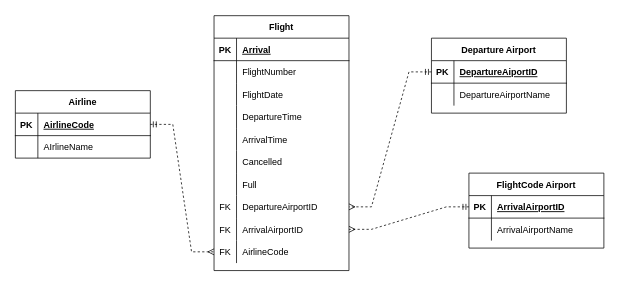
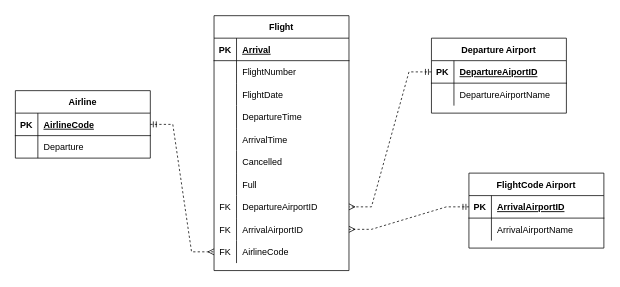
  <mxCell id="0" />
  <mxCell id="1" parent="0" />
  <mxCell id="2" value="Airline" style="shape=table;startSize=30;container=1;collapsible=1;childLayout=tableLayout;fixedRows=1;rowLines=0;fontStyle=1;align=center;resizeLast=1;" parent="1" vertex="1"><mxGeometry x="20" y="120" width="180" height="90" as="geometry" /></mxCell>
  <mxCell id="3" value="" style="shape=tableRow;horizontal=0;startSize=0;swimlaneHead=0;swimlaneBody=0;fillColor=none;collapsible=0;dropTarget=0;points=[[0,0.5],[1,0.5]];portConstraint=eastwest;top=0;left=0;right=0;bottom=1;" parent="2" vertex="1"><mxGeometry y="30" width="180" height="30" as="geometry" /></mxCell>
  <mxCell id="4" value="PK" style="shape=partialRectangle;connectable=0;fillColor=none;top=0;left=0;bottom=0;right=0;fontStyle=1;overflow=hidden;" parent="3" vertex="1"><mxGeometry width="30" height="30" as="geometry"><mxRectangle width="30" height="30" as="alternateBounds" /></mxGeometry></mxCell>
  <mxCell id="5" value="AirlineCode" style="shape=partialRectangle;connectable=0;fillColor=none;top=0;left=0;bottom=0;right=0;align=left;spacingLeft=6;fontStyle=5;overflow=hidden;" parent="3" vertex="1"><mxGeometry x="30" width="150" height="30" as="geometry"><mxRectangle width="150" height="30" as="alternateBounds" /></mxGeometry></mxCell>
  <mxCell id="6" value="" style="shape=tableRow;horizontal=0;startSize=0;swimlaneHead=0;swimlaneBody=0;fillColor=none;collapsible=0;dropTarget=0;points=[[0,0.5],[1,0.5]];portConstraint=eastwest;top=0;left=0;right=0;bottom=0;" parent="2" vertex="1"><mxGeometry y="60" width="180" height="30" as="geometry" /></mxCell>
  <mxCell id="7" value="" style="shape=partialRectangle;connectable=0;fillColor=none;top=0;left=0;bottom=0;right=0;editable=1;overflow=hidden;" parent="6" vertex="1"><mxGeometry width="30" height="30" as="geometry"><mxRectangle width="30" height="30" as="alternateBounds" /></mxGeometry></mxCell>
- <mxCell id="8" value="AIrlineName" style="shape=partialRectangle;connectable=0;fillColor=none;top=0;left=0;bottom=0;right=0;align=left;spacingLeft=6;overflow=hidden;" parent="6" vertex="1"><mxGeometry x="30" width="150" height="30" as="geometry"><mxRectangle width="150" height="30" as="alternateBounds" /></mxGeometry></mxCell>
+ <mxCell id="8" value="Departure" style="shape=partialRectangle;connectable=0;fillColor=none;top=0;left=0;bottom=0;right=0;align=left;spacingLeft=6;overflow=hidden;" parent="6" vertex="1"><mxGeometry x="30" width="150" height="30" as="geometry"><mxRectangle width="150" height="30" as="alternateBounds" /></mxGeometry></mxCell>
  <mxCell id="9" value="Flight" style="shape=table;startSize=30;container=1;collapsible=1;childLayout=tableLayout;fixedRows=1;rowLines=0;fontStyle=1;align=center;resizeLast=1;" parent="1" vertex="1"><mxGeometry x="285" y="20" width="180" height="340" as="geometry" /></mxCell>
  <mxCell id="10" value="" style="shape=tableRow;horizontal=0;startSize=0;swimlaneHead=0;swimlaneBody=0;fillColor=none;collapsible=0;dropTarget=0;points=[[0,0.5],[1,0.5]];portConstraint=eastwest;top=0;left=0;right=0;bottom=1;" parent="9" vertex="1"><mxGeometry y="30" width="180" height="30" as="geometry" /></mxCell>
  <mxCell id="11" value="PK" style="shape=partialRectangle;connectable=0;fillColor=none;top=0;left=0;bottom=0;right=0;fontStyle=1;overflow=hidden;" parent="10" vertex="1"><mxGeometry width="30" height="30" as="geometry"><mxRectangle width="30" height="30" as="alternateBounds" /></mxGeometry></mxCell>
  <mxCell id="12" value="Arrival" style="shape=partialRectangle;connectable=0;fillColor=none;top=0;left=0;bottom=0;right=0;align=left;spacingLeft=6;fontStyle=5;overflow=hidden;" parent="10" vertex="1"><mxGeometry x="30" width="150" height="30" as="geometry"><mxRectangle width="150" height="30" as="alternateBounds" /></mxGeometry></mxCell>
  <mxCell id="13" value="" style="shape=tableRow;horizontal=0;startSize=0;swimlaneHead=0;swimlaneBody=0;fillColor=none;collapsible=0;dropTarget=0;points=[[0,0.5],[1,0.5]];portConstraint=eastwest;top=0;left=0;right=0;bottom=0;" parent="9" vertex="1"><mxGeometry y="60" width="180" height="30" as="geometry" /></mxCell>
  <mxCell id="14" value="" style="shape=partialRectangle;connectable=0;fillColor=none;top=0;left=0;bottom=0;right=0;editable=1;overflow=hidden;" parent="13" vertex="1"><mxGeometry width="30" height="30" as="geometry"><mxRectangle width="30" height="30" as="alternateBounds" /></mxGeometry></mxCell>
  <mxCell id="15" value="FlightNumber" style="shape=partialRectangle;connectable=0;fillColor=none;top=0;left=0;bottom=0;right=0;align=left;spacingLeft=6;overflow=hidden;" parent="13" vertex="1"><mxGeometry x="30" width="150" height="30" as="geometry"><mxRectangle width="150" height="30" as="alternateBounds" /></mxGeometry></mxCell>
  <mxCell id="16" value="" style="shape=tableRow;horizontal=0;startSize=0;swimlaneHead=0;swimlaneBody=0;fillColor=none;collapsible=0;dropTarget=0;points=[[0,0.5],[1,0.5]];portConstraint=eastwest;top=0;left=0;right=0;bottom=0;" parent="9" vertex="1"><mxGeometry y="90" width="180" height="30" as="geometry" /></mxCell>
  <mxCell id="17" value="" style="shape=partialRectangle;connectable=0;fillColor=none;top=0;left=0;bottom=0;right=0;editable=1;overflow=hidden;" parent="16" vertex="1"><mxGeometry width="30" height="30" as="geometry"><mxRectangle width="30" height="30" as="alternateBounds" /></mxGeometry></mxCell>
  <mxCell id="18" value="FlightDate" style="shape=partialRectangle;connectable=0;fillColor=none;top=0;left=0;bottom=0;right=0;align=left;spacingLeft=6;overflow=hidden;" parent="16" vertex="1"><mxGeometry x="30" width="150" height="30" as="geometry"><mxRectangle width="150" height="30" as="alternateBounds" /></mxGeometry></mxCell>
  <mxCell id="19" value="" style="shape=tableRow;horizontal=0;startSize=0;swimlaneHead=0;swimlaneBody=0;fillColor=none;collapsible=0;dropTarget=0;points=[[0,0.5],[1,0.5]];portConstraint=eastwest;top=0;left=0;right=0;bottom=0;" parent="9" vertex="1"><mxGeometry y="120" width="180" height="30" as="geometry" /></mxCell>
  <mxCell id="20" value="" style="shape=partialRectangle;connectable=0;fillColor=none;top=0;left=0;bottom=0;right=0;editable=1;overflow=hidden;" parent="19" vertex="1"><mxGeometry width="30" height="30" as="geometry"><mxRectangle width="30" height="30" as="alternateBounds" /></mxGeometry></mxCell>
  <mxCell id="21" value="DepartureTime" style="shape=partialRectangle;connectable=0;fillColor=none;top=0;left=0;bottom=0;right=0;align=left;spacingLeft=6;overflow=hidden;" parent="19" vertex="1"><mxGeometry x="30" width="150" height="30" as="geometry"><mxRectangle width="150" height="30" as="alternateBounds" /></mxGeometry></mxCell>
  <mxCell id="22" value="" style="shape=tableRow;horizontal=0;startSize=0;swimlaneHead=0;swimlaneBody=0;fillColor=none;collapsible=0;dropTarget=0;points=[[0,0.5],[1,0.5]];portConstraint=eastwest;top=0;left=0;right=0;bottom=0;" parent="9" vertex="1"><mxGeometry y="150" width="180" height="30" as="geometry" /></mxCell>
  <mxCell id="23" value="" style="shape=partialRectangle;connectable=0;fillColor=none;top=0;left=0;bottom=0;right=0;editable=1;overflow=hidden;" parent="22" vertex="1"><mxGeometry width="30" height="30" as="geometry"><mxRectangle width="30" height="30" as="alternateBounds" /></mxGeometry></mxCell>
  <mxCell id="24" value="ArrivalTime" style="shape=partialRectangle;connectable=0;fillColor=none;top=0;left=0;bottom=0;right=0;align=left;spacingLeft=6;overflow=hidden;" parent="22" vertex="1"><mxGeometry x="30" width="150" height="30" as="geometry"><mxRectangle width="150" height="30" as="alternateBounds" /></mxGeometry></mxCell>
  <mxCell id="25" value="" style="shape=tableRow;horizontal=0;startSize=0;swimlaneHead=0;swimlaneBody=0;fillColor=none;collapsible=0;dropTarget=0;points=[[0,0.5],[1,0.5]];portConstraint=eastwest;top=0;left=0;right=0;bottom=0;" parent="9" vertex="1"><mxGeometry y="180" width="180" height="30" as="geometry" /></mxCell>
  <mxCell id="26" value="" style="shape=partialRectangle;connectable=0;fillColor=none;top=0;left=0;bottom=0;right=0;editable=1;overflow=hidden;" parent="25" vertex="1"><mxGeometry width="30" height="30" as="geometry"><mxRectangle width="30" height="30" as="alternateBounds" /></mxGeometry></mxCell>
  <mxCell id="27" value="Cancelled" style="shape=partialRectangle;connectable=0;fillColor=none;top=0;left=0;bottom=0;right=0;align=left;spacingLeft=6;overflow=hidden;" parent="25" vertex="1"><mxGeometry x="30" width="150" height="30" as="geometry"><mxRectangle width="150" height="30" as="alternateBounds" /></mxGeometry></mxCell>
  <mxCell id="28" value="" style="shape=tableRow;horizontal=0;startSize=0;swimlaneHead=0;swimlaneBody=0;fillColor=none;collapsible=0;dropTarget=0;points=[[0,0.5],[1,0.5]];portConstraint=eastwest;top=0;left=0;right=0;bottom=0;" parent="9" vertex="1"><mxGeometry y="210" width="180" height="30" as="geometry" /></mxCell>
  <mxCell id="29" value="" style="shape=partialRectangle;connectable=0;fillColor=none;top=0;left=0;bottom=0;right=0;editable=1;overflow=hidden;" parent="28" vertex="1"><mxGeometry width="30" height="30" as="geometry"><mxRectangle width="30" height="30" as="alternateBounds" /></mxGeometry></mxCell>
  <mxCell id="30" value="Full" style="shape=partialRectangle;connectable=0;fillColor=none;top=0;left=0;bottom=0;right=0;align=left;spacingLeft=6;overflow=hidden;" parent="28" vertex="1"><mxGeometry x="30" width="150" height="30" as="geometry"><mxRectangle width="150" height="30" as="alternateBounds" /></mxGeometry></mxCell>
  <mxCell id="31" value="" style="shape=tableRow;horizontal=0;startSize=0;swimlaneHead=0;swimlaneBody=0;fillColor=none;collapsible=0;dropTarget=0;points=[[0,0.5],[1,0.5]];portConstraint=eastwest;top=0;left=0;right=0;bottom=0;" parent="9" vertex="1"><mxGeometry y="240" width="180" height="30" as="geometry" /></mxCell>
  <mxCell id="32" value="FK" style="shape=partialRectangle;connectable=0;fillColor=none;top=0;left=0;bottom=0;right=0;fontStyle=0;overflow=hidden;" parent="31" vertex="1"><mxGeometry width="30" height="30" as="geometry"><mxRectangle width="30" height="30" as="alternateBounds" /></mxGeometry></mxCell>
  <mxCell id="33" value="DepartureAirportID" style="shape=partialRectangle;connectable=0;fillColor=none;top=0;left=0;bottom=0;right=0;align=left;spacingLeft=6;fontStyle=0;overflow=hidden;" parent="31" vertex="1"><mxGeometry x="30" width="150" height="30" as="geometry"><mxRectangle width="150" height="30" as="alternateBounds" /></mxGeometry></mxCell>
  <mxCell id="34" value="" style="shape=tableRow;horizontal=0;startSize=0;swimlaneHead=0;swimlaneBody=0;fillColor=none;collapsible=0;dropTarget=0;points=[[0,0.5],[1,0.5]];portConstraint=eastwest;top=0;left=0;right=0;bottom=0;" parent="9" vertex="1"><mxGeometry y="270" width="180" height="30" as="geometry" /></mxCell>
  <mxCell id="35" value="FK" style="shape=partialRectangle;connectable=0;fillColor=none;top=0;left=0;bottom=0;right=0;fontStyle=0;overflow=hidden;" parent="34" vertex="1"><mxGeometry width="30" height="30" as="geometry"><mxRectangle width="30" height="30" as="alternateBounds" /></mxGeometry></mxCell>
  <mxCell id="36" value="ArrivalAirportID" style="shape=partialRectangle;connectable=0;fillColor=none;top=0;left=0;bottom=0;right=0;align=left;spacingLeft=6;fontStyle=0;overflow=hidden;" parent="34" vertex="1"><mxGeometry x="30" width="150" height="30" as="geometry"><mxRectangle width="150" height="30" as="alternateBounds" /></mxGeometry></mxCell>
  <mxCell id="37" value="" style="shape=tableRow;horizontal=0;startSize=0;swimlaneHead=0;swimlaneBody=0;fillColor=none;collapsible=0;dropTarget=0;points=[[0,0.5],[1,0.5]];portConstraint=eastwest;top=0;left=0;right=0;bottom=0;" parent="9" vertex="1"><mxGeometry y="300" width="180" height="30" as="geometry" /></mxCell>
  <mxCell id="38" value="FK" style="shape=partialRectangle;connectable=0;fillColor=none;top=0;left=0;bottom=0;right=0;fontStyle=0;overflow=hidden;" parent="37" vertex="1"><mxGeometry width="30" height="30" as="geometry"><mxRectangle width="30" height="30" as="alternateBounds" /></mxGeometry></mxCell>
  <mxCell id="39" value="AirlineCode" style="shape=partialRectangle;connectable=0;fillColor=none;top=0;left=0;bottom=0;right=0;align=left;spacingLeft=6;fontStyle=0;overflow=hidden;" parent="37" vertex="1"><mxGeometry x="30" width="150" height="30" as="geometry"><mxRectangle width="150" height="30" as="alternateBounds" /></mxGeometry></mxCell>
  <mxCell id="40" value="Departure Airport" style="shape=table;startSize=30;container=1;collapsible=1;childLayout=tableLayout;fixedRows=1;rowLines=0;fontStyle=1;align=center;resizeLast=1;" parent="1" vertex="1"><mxGeometry x="575" y="50" width="180" height="100" as="geometry" /></mxCell>
  <mxCell id="41" value="" style="shape=tableRow;horizontal=0;startSize=0;swimlaneHead=0;swimlaneBody=0;fillColor=none;collapsible=0;dropTarget=0;points=[[0,0.5],[1,0.5]];portConstraint=eastwest;top=0;left=0;right=0;bottom=1;" parent="40" vertex="1"><mxGeometry y="30" width="180" height="30" as="geometry" /></mxCell>
  <mxCell id="42" value="PK" style="shape=partialRectangle;connectable=0;fillColor=none;top=0;left=0;bottom=0;right=0;fontStyle=1;overflow=hidden;" parent="41" vertex="1"><mxGeometry width="30" height="30" as="geometry"><mxRectangle width="30" height="30" as="alternateBounds" /></mxGeometry></mxCell>
  <mxCell id="43" value="DepartureAiportID" style="shape=partialRectangle;connectable=0;fillColor=none;top=0;left=0;bottom=0;right=0;align=left;spacingLeft=6;fontStyle=5;overflow=hidden;" parent="41" vertex="1"><mxGeometry x="30" width="150" height="30" as="geometry"><mxRectangle width="150" height="30" as="alternateBounds" /></mxGeometry></mxCell>
  <mxCell id="44" value="" style="shape=tableRow;horizontal=0;startSize=0;swimlaneHead=0;swimlaneBody=0;fillColor=none;collapsible=0;dropTarget=0;points=[[0,0.5],[1,0.5]];portConstraint=eastwest;top=0;left=0;right=0;bottom=0;" parent="40" vertex="1"><mxGeometry y="60" width="180" height="30" as="geometry" /></mxCell>
  <mxCell id="45" value="" style="shape=partialRectangle;connectable=0;fillColor=none;top=0;left=0;bottom=0;right=0;editable=1;overflow=hidden;" parent="44" vertex="1"><mxGeometry width="30" height="30" as="geometry"><mxRectangle width="30" height="30" as="alternateBounds" /></mxGeometry></mxCell>
  <mxCell id="46" value="DepartureAirportName" style="shape=partialRectangle;connectable=0;fillColor=none;top=0;left=0;bottom=0;right=0;align=left;spacingLeft=6;overflow=hidden;" parent="44" vertex="1"><mxGeometry x="30" width="150" height="30" as="geometry"><mxRectangle width="150" height="30" as="alternateBounds" /></mxGeometry></mxCell>
  <mxCell id="47" value="FlightCode Airport" style="shape=table;startSize=30;container=1;collapsible=1;childLayout=tableLayout;fixedRows=1;rowLines=0;fontStyle=1;align=center;resizeLast=1;" parent="1" vertex="1"><mxGeometry x="625" y="230" width="180" height="100" as="geometry" /></mxCell>
  <mxCell id="48" value="" style="shape=tableRow;horizontal=0;startSize=0;swimlaneHead=0;swimlaneBody=0;fillColor=none;collapsible=0;dropTarget=0;points=[[0,0.5],[1,0.5]];portConstraint=eastwest;top=0;left=0;right=0;bottom=1;" parent="47" vertex="1"><mxGeometry y="30" width="180" height="30" as="geometry" /></mxCell>
  <mxCell id="49" value="PK" style="shape=partialRectangle;connectable=0;fillColor=none;top=0;left=0;bottom=0;right=0;fontStyle=1;overflow=hidden;" parent="48" vertex="1"><mxGeometry width="30" height="30" as="geometry"><mxRectangle width="30" height="30" as="alternateBounds" /></mxGeometry></mxCell>
  <mxCell id="50" value="ArrivalAirportID" style="shape=partialRectangle;connectable=0;fillColor=none;top=0;left=0;bottom=0;right=0;align=left;spacingLeft=6;fontStyle=5;overflow=hidden;" parent="48" vertex="1"><mxGeometry x="30" width="150" height="30" as="geometry"><mxRectangle width="150" height="30" as="alternateBounds" /></mxGeometry></mxCell>
  <mxCell id="51" value="" style="shape=tableRow;horizontal=0;startSize=0;swimlaneHead=0;swimlaneBody=0;fillColor=none;collapsible=0;dropTarget=0;points=[[0,0.5],[1,0.5]];portConstraint=eastwest;top=0;left=0;right=0;bottom=0;" parent="47" vertex="1"><mxGeometry y="60" width="180" height="30" as="geometry" /></mxCell>
  <mxCell id="52" value="" style="shape=partialRectangle;connectable=0;fillColor=none;top=0;left=0;bottom=0;right=0;editable=1;overflow=hidden;" parent="51" vertex="1"><mxGeometry width="30" height="30" as="geometry"><mxRectangle width="30" height="30" as="alternateBounds" /></mxGeometry></mxCell>
  <mxCell id="53" value="ArrivalAirportName" style="shape=partialRectangle;connectable=0;fillColor=none;top=0;left=0;bottom=0;right=0;align=left;spacingLeft=6;overflow=hidden;" parent="51" vertex="1"><mxGeometry x="30" width="150" height="30" as="geometry"><mxRectangle width="150" height="30" as="alternateBounds" /></mxGeometry></mxCell>
  <mxCell id="54" value="" style="edgeStyle=entityRelationEdgeStyle;fontSize=12;html=1;endArrow=ERmany;startArrow=ERmandOne;rounded=0;endFill=0;dashed=1;exitX=1;exitY=0.5;exitDx=0;exitDy=0;entryX=0;entryY=0.5;entryDx=0;entryDy=0;" edge="1" parent="1" source="3" target="37"><mxGeometry width="100" height="100" relative="1" as="geometry"><mxPoint x="-5" y="270" as="sourcePoint" /><mxPoint x="95" y="170" as="targetPoint" /></mxGeometry></mxCell>
  <mxCell id="55" value="" style="edgeStyle=entityRelationEdgeStyle;fontSize=12;html=1;endArrow=ERmany;startArrow=ERmandOne;rounded=0;endFill=0;dashed=1;exitX=0;exitY=0.5;exitDx=0;exitDy=0;entryX=1;entryY=0.5;entryDx=0;entryDy=0;" edge="1" parent="1" source="41" target="31"><mxGeometry width="100" height="100" relative="1" as="geometry"><mxPoint x="155" y="400" as="sourcePoint" /><mxPoint x="255" y="300" as="targetPoint" /></mxGeometry></mxCell>
  <mxCell id="56" value="" style="edgeStyle=entityRelationEdgeStyle;fontSize=12;html=1;endArrow=ERmany;startArrow=ERmandOne;rounded=0;endFill=0;dashed=1;exitX=0;exitY=0.5;exitDx=0;exitDy=0;entryX=1;entryY=0.5;entryDx=0;entryDy=0;" edge="1" parent="1" source="48" target="34"><mxGeometry width="100" height="100" relative="1" as="geometry"><mxPoint x="165" y="410" as="sourcePoint" /><mxPoint x="265" y="310" as="targetPoint" /></mxGeometry></mxCell>
